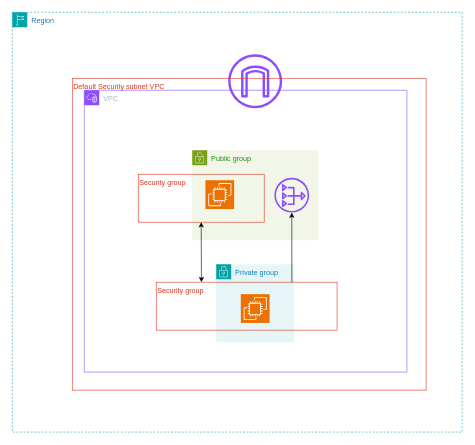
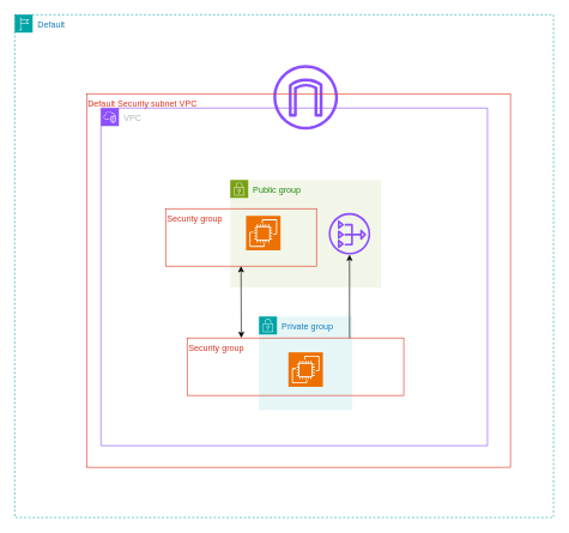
  <mxCell id="0" />
  <mxCell id="1" parent="0" />
- <mxCell id="2" value="Region" style="points=[[0,0],[0.25,0],[0.5,0],[0.75,0],[1,0],[1,0.25],[1,0.5],[1,0.75],[1,1],[0.75,1],[0.5,1],[0.25,1],[0,1],[0,0.75],[0,0.5],[0,0.25]];outlineConnect=0;gradientColor=none;html=1;whiteSpace=wrap;fontSize=12;fontStyle=0;container=1;pointerEvents=0;collapsible=0;recursiveResize=0;shape=mxgraph.aws4.group;grIcon=mxgraph.aws4.group_region;strokeColor=#00A4A6;fillColor=none;verticalAlign=top;align=left;spacingLeft=30;fontColor=#147EBA;dashed=1;" vertex="1" parent="1"><mxGeometry x="20" y="20" width="750" height="700" as="geometry" /></mxCell>
+ <mxCell id="2" value="Default" style="points=[[0,0],[0.25,0],[0.5,0],[0.75,0],[1,0],[1,0.25],[1,0.5],[1,0.75],[1,1],[0.75,1],[0.5,1],[0.25,1],[0,1],[0,0.75],[0,0.5],[0,0.25]];outlineConnect=0;gradientColor=none;html=1;whiteSpace=wrap;fontSize=12;fontStyle=0;container=1;pointerEvents=0;collapsible=0;recursiveResize=0;shape=mxgraph.aws4.group;grIcon=mxgraph.aws4.group_region;strokeColor=#00A4A6;fillColor=none;verticalAlign=top;align=left;spacingLeft=30;fontColor=#147EBA;dashed=1;" vertex="1" parent="1"><mxGeometry x="20" y="20" width="750" height="700" as="geometry" /></mxCell>
  <mxCell id="3" value="VPC" style="points=[[0,0],[0.25,0],[0.5,0],[0.75,0],[1,0],[1,0.25],[1,0.5],[1,0.75],[1,1],[0.75,1],[0.5,1],[0.25,1],[0,1],[0,0.75],[0,0.5],[0,0.25]];outlineConnect=0;gradientColor=none;html=1;whiteSpace=wrap;fontSize=12;fontStyle=0;container=1;pointerEvents=0;collapsible=0;recursiveResize=0;shape=mxgraph.aws4.group;grIcon=mxgraph.aws4.group_vpc2;strokeColor=#8C4FFF;fillColor=none;verticalAlign=top;align=left;spacingLeft=30;fontColor=#AAB7B8;dashed=0;" vertex="1" parent="2"><mxGeometry x="120" y="130" width="538" height="470" as="geometry" /></mxCell>
  <mxCell id="4" value="Public group" style="points=[[0,0],[0.25,0],[0.5,0],[0.75,0],[1,0],[1,0.25],[1,0.5],[1,0.75],[1,1],[0.75,1],[0.5,1],[0.25,1],[0,1],[0,0.75],[0,0.5],[0,0.25]];outlineConnect=0;gradientColor=none;html=1;whiteSpace=wrap;fontSize=12;fontStyle=0;container=1;pointerEvents=0;collapsible=0;recursiveResize=0;shape=mxgraph.aws4.group;grIcon=mxgraph.aws4.group_security_group;grStroke=0;strokeColor=#7AA116;fillColor=#F2F6E8;verticalAlign=top;align=left;spacingLeft=30;fontColor=#248814;dashed=0;" vertex="1" parent="3"><mxGeometry x="180" y="100" width="210" height="150" as="geometry" /></mxCell>
  <mxCell id="5" value="" style="sketch=0;points=[[0,0,0],[0.25,0,0],[0.5,0,0],[0.75,0,0],[1,0,0],[0,1,0],[0.25,1,0],[0.5,1,0],[0.75,1,0],[1,1,0],[0,0.25,0],[0,0.5,0],[0,0.75,0],[1,0.25,0],[1,0.5,0],[1,0.75,0]];outlineConnect=0;fontColor=#232F3E;fillColor=#ED7100;strokeColor=#ffffff;dashed=0;verticalLabelPosition=bottom;verticalAlign=top;align=center;html=1;fontSize=12;fontStyle=0;aspect=fixed;shape=mxgraph.aws4.resourceIcon;resIcon=mxgraph.aws4.ec2;" vertex="1" parent="4"><mxGeometry x="22" y="50" width="48" height="48" as="geometry" /></mxCell>
  <mxCell id="6" value="" style="sketch=0;outlineConnect=0;fontColor=#232F3E;gradientColor=none;fillColor=#8C4FFF;strokeColor=none;dashed=0;verticalLabelPosition=bottom;verticalAlign=top;align=center;html=1;fontSize=12;fontStyle=0;aspect=fixed;pointerEvents=1;shape=mxgraph.aws4.nat_gateway;" vertex="1" parent="4"><mxGeometry x="137" y="46" width="58" height="58" as="geometry" /></mxCell>
  <mxCell id="7" value="Private group" style="points=[[0,0],[0.25,0],[0.5,0],[0.75,0],[1,0],[1,0.25],[1,0.5],[1,0.75],[1,1],[0.75,1],[0.5,1],[0.25,1],[0,1],[0,0.75],[0,0.5],[0,0.25]];outlineConnect=0;gradientColor=none;html=1;whiteSpace=wrap;fontSize=12;fontStyle=0;container=1;pointerEvents=0;collapsible=0;recursiveResize=0;shape=mxgraph.aws4.group;grIcon=mxgraph.aws4.group_security_group;grStroke=0;strokeColor=#00A4A6;fillColor=#E6F6F7;verticalAlign=top;align=left;spacingLeft=30;fontColor=#147EBA;dashed=0;" vertex="1" parent="3"><mxGeometry x="220" y="290" width="130" height="130" as="geometry" /></mxCell>
  <mxCell id="8" value="" style="sketch=0;points=[[0,0,0],[0.25,0,0],[0.5,0,0],[0.75,0,0],[1,0,0],[0,1,0],[0.25,1,0],[0.5,1,0],[0.75,1,0],[1,1,0],[0,0.25,0],[0,0.5,0],[0,0.75,0],[1,0.25,0],[1,0.5,0],[1,0.75,0]];outlineConnect=0;fontColor=#232F3E;fillColor=#ED7100;strokeColor=#ffffff;dashed=0;verticalLabelPosition=bottom;verticalAlign=top;align=center;html=1;fontSize=12;fontStyle=0;aspect=fixed;shape=mxgraph.aws4.resourceIcon;resIcon=mxgraph.aws4.ec2;" vertex="1" parent="7"><mxGeometry x="41" y="50" width="48" height="48" as="geometry" /></mxCell>
  <mxCell id="9" value="Security group" style="fillColor=none;strokeColor=#DD3522;verticalAlign=top;fontStyle=0;fontColor=#DD3522;whiteSpace=wrap;html=1;align=left;" vertex="1" parent="3"><mxGeometry x="120" y="320" width="301.5" height="80" as="geometry" /></mxCell>
  <mxCell id="10" value="Security group" style="fillColor=none;strokeColor=#DD3522;verticalAlign=top;fontStyle=0;fontColor=#DD3522;whiteSpace=wrap;html=1;align=left;" vertex="1" parent="3"><mxGeometry x="90" y="140" width="210" height="80" as="geometry" /></mxCell>
  <mxCell id="11" value="" style="endArrow=classic;html=1;rounded=0;exitX=0.75;exitY=0;exitDx=0;exitDy=0;" edge="1" parent="3" source="9" target="6"><mxGeometry width="50" height="50" relative="1" as="geometry"><mxPoint x="267" y="340" as="sourcePoint" /><mxPoint x="317" y="290" as="targetPoint" /></mxGeometry></mxCell>
  <mxCell id="12" value="" style="endArrow=classic;startArrow=classic;html=1;rounded=0;exitX=0.25;exitY=0;exitDx=0;exitDy=0;entryX=0.5;entryY=1;entryDx=0;entryDy=0;" edge="1" parent="3" source="9" target="10"><mxGeometry width="50" height="50" relative="1" as="geometry"><mxPoint x="267" y="340" as="sourcePoint" /><mxPoint x="317" y="290" as="targetPoint" /></mxGeometry></mxCell>
  <mxCell id="13" value="" style="sketch=0;outlineConnect=0;fontColor=#232F3E;gradientColor=none;fillColor=#8C4FFF;strokeColor=none;dashed=0;verticalLabelPosition=bottom;verticalAlign=top;align=center;html=1;fontSize=12;fontStyle=0;aspect=fixed;pointerEvents=1;shape=mxgraph.aws4.internet_gateway;" vertex="1" parent="2"><mxGeometry x="360" y="70" width="90" height="90" as="geometry" /></mxCell>
  <mxCell id="14" value="Default&amp;nbsp;&lt;span style=&quot;background-color: transparent; color: light-dark(rgb(221, 53, 34), rgb(255, 133, 117));&quot;&gt;Security subnet VPC&lt;/span&gt;" style="fillColor=none;strokeColor=#DD3522;verticalAlign=top;fontStyle=0;fontColor=#DD3522;whiteSpace=wrap;html=1;align=left;" vertex="1" parent="2"><mxGeometry x="100" y="110" width="590" height="520" as="geometry" /></mxCell>
